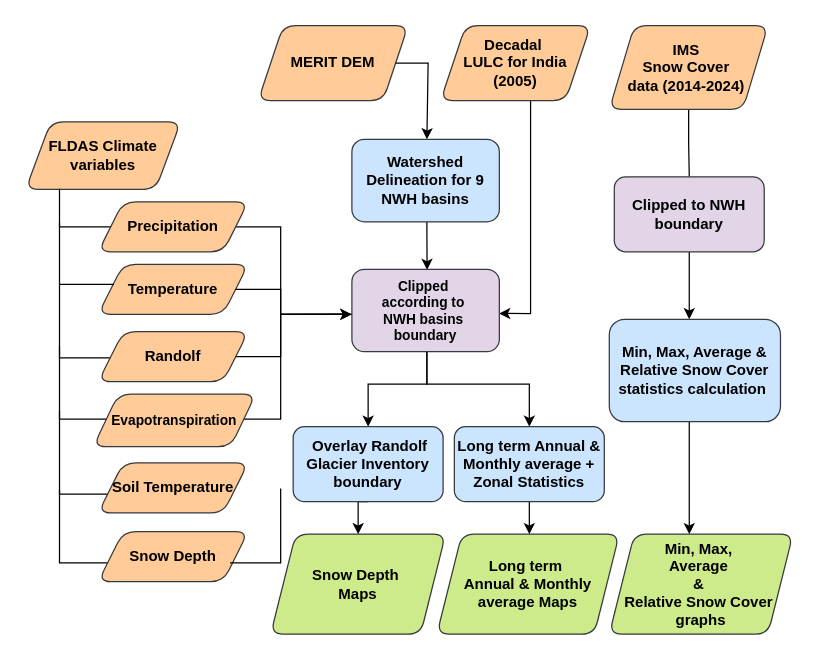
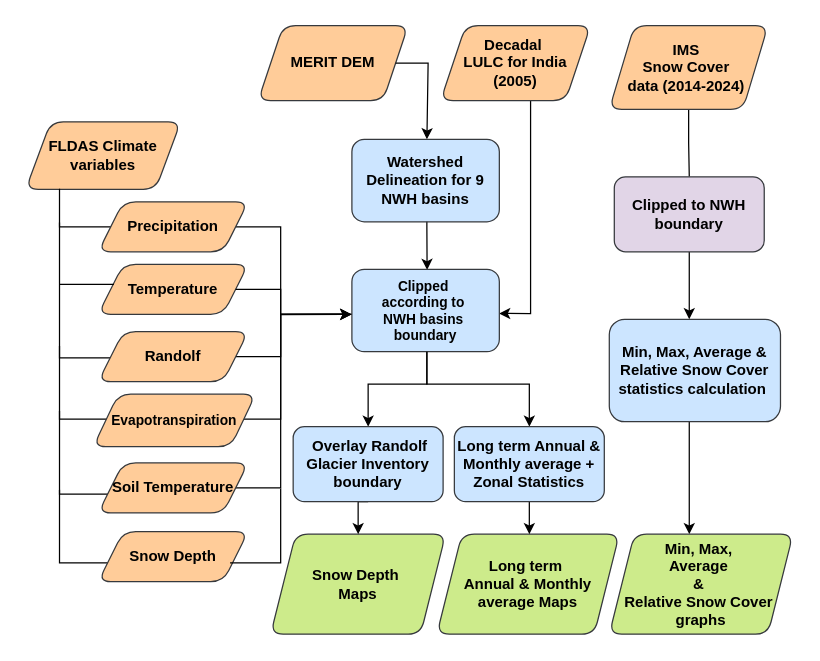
  <mxCell id="0" />
  <mxCell id="1" parent="0" />
  <mxCell id="2" value="FLDAS Climate variables" style="shape=parallelogram;perimeter=parallelogramPerimeter;whiteSpace=wrap;html=1;fixedSize=1;rounded=1;glass=0;strokeWidth=1;shadow=0;fillColor=#ffcc99;strokeColor=#36393d;fontStyle=1" parent="1" vertex="1"><mxGeometry x="20" y="97" width="124" height="54" as="geometry" /></mxCell>
  <mxCell id="3" value="" style="shape=partialRectangle;whiteSpace=wrap;html=1;bottom=0;right=0;fillColor=none;rotation=-90;fontStyle=1" parent="1" vertex="1"><mxGeometry x="62" y="136" width="30" height="60" as="geometry" /></mxCell>
  <mxCell id="4" style="edgeStyle=orthogonalEdgeStyle;rounded=0;orthogonalLoop=1;jettySize=auto;html=1;entryX=0;entryY=0.5;entryDx=0;entryDy=0;fontStyle=1" parent="1" source="5" edge="1"><mxGeometry relative="1" as="geometry"><mxPoint x="326" y="251" as="targetPoint" /><Array as="points"><mxPoint x="224" y="181" /><mxPoint x="224" y="251" /></Array></mxGeometry></mxCell>
  <mxCell id="5" value="Precipitation" style="shape=parallelogram;perimeter=parallelogramPerimeter;whiteSpace=wrap;html=1;fixedSize=1;rounded=1;glass=0;strokeWidth=1;shadow=0;fillColor=#ffcc99;strokeColor=#36393d;fontStyle=1" parent="1" vertex="1"><mxGeometry x="78" y="161" width="120" height="40" as="geometry" /></mxCell>
  <mxCell id="6" value="Temperature" style="shape=parallelogram;perimeter=parallelogramPerimeter;whiteSpace=wrap;html=1;fixedSize=1;rounded=1;glass=0;strokeWidth=1;shadow=0;fillColor=#ffcc99;strokeColor=#36393d;fontStyle=1" parent="1" vertex="1"><mxGeometry x="78" y="211" width="120" height="40" as="geometry" /></mxCell>
  <mxCell id="7" value="" style="shape=partialRectangle;whiteSpace=wrap;html=1;bottom=0;right=0;fillColor=none;rotation=-90;fontStyle=1" parent="1" vertex="1"><mxGeometry x="48" y="227" width="58" height="60" as="geometry" /></mxCell>
  <mxCell id="8" style="edgeStyle=orthogonalEdgeStyle;rounded=0;orthogonalLoop=1;jettySize=auto;html=1;fontStyle=1" parent="1" source="9" edge="1"><mxGeometry relative="1" as="geometry"><Array as="points"><mxPoint x="224" y="285" /><mxPoint x="224" y="251" /></Array><mxPoint x="326" y="251" as="targetPoint" /></mxGeometry></mxCell>
  <mxCell id="9" value="Randolf" style="shape=parallelogram;perimeter=parallelogramPerimeter;whiteSpace=wrap;html=1;fixedSize=1;rounded=1;glass=0;strokeWidth=1;shadow=0;fillColor=#ffcc99;strokeColor=#36393d;fontStyle=1" parent="1" vertex="1"><mxGeometry x="78" y="265" width="120" height="40" as="geometry" /></mxCell>
  <mxCell id="10" value="" style="shape=partialRectangle;whiteSpace=wrap;html=1;bottom=0;right=0;fillColor=none;rotation=-90;fontStyle=1" parent="1" vertex="1"><mxGeometry x="48" y="276" width="58" height="60" as="geometry" /></mxCell>
  <mxCell id="11" style="edgeStyle=orthogonalEdgeStyle;rounded=0;orthogonalLoop=1;jettySize=auto;html=1;fontStyle=1;entryX=-0.002;entryY=0.547;entryDx=0;entryDy=0;entryPerimeter=0;" parent="1" source="12" target="29" edge="1"><mxGeometry relative="1" as="geometry"><mxPoint x="368" y="251" as="targetPoint" /><Array as="points"><mxPoint x="224" y="335" /><mxPoint x="224" y="251" /></Array></mxGeometry></mxCell>
  <mxCell id="12" value="&lt;font style=&quot;font-size: 11px;&quot;&gt;Evapotranspiration&lt;/font&gt;" style="shape=parallelogram;perimeter=parallelogramPerimeter;whiteSpace=wrap;html=1;fixedSize=1;rounded=1;glass=0;strokeWidth=1;shadow=0;fillColor=#ffcc99;strokeColor=#36393d;fontStyle=1" parent="1" vertex="1"><mxGeometry x="74" y="315" width="130" height="42" as="geometry" /></mxCell>
  <mxCell id="13" value="" style="shape=partialRectangle;whiteSpace=wrap;html=1;bottom=0;right=0;fillColor=none;rotation=-90;fontStyle=1" parent="1" vertex="1"><mxGeometry x="44" y="332" width="66" height="60" as="geometry" /></mxCell>
+ <mxCell id="14" style="edgeStyle=orthogonalEdgeStyle;rounded=0;orthogonalLoop=1;jettySize=auto;html=1;fontStyle=1;entryX=-0.004;entryY=0.548;entryDx=0;entryDy=0;entryPerimeter=0;" parent="1" source="15" target="29" edge="1"><mxGeometry relative="1" as="geometry"><mxPoint x="304" y="267" as="targetPoint" /><Array as="points"><mxPoint x="224" y="390" /><mxPoint x="224" y="251" /></Array></mxGeometry></mxCell>
  <mxCell id="15" value="Soil Temperature" style="shape=parallelogram;perimeter=parallelogramPerimeter;whiteSpace=wrap;html=1;fixedSize=1;rounded=1;glass=0;strokeWidth=1;shadow=0;fillColor=#ffcc99;strokeColor=#36393d;fontStyle=1" parent="1" vertex="1"><mxGeometry x="78" y="370" width="120" height="40" as="geometry" /></mxCell>
  <mxCell id="16" value="" style="edgeStyle=orthogonalEdgeStyle;rounded=0;orthogonalLoop=1;jettySize=auto;html=1;entryX=0.51;entryY=0.008;entryDx=0;entryDy=0;entryPerimeter=0;fontStyle=1" parent="1" target="29" edge="1"><mxGeometry relative="1" as="geometry"><Array as="points"><mxPoint x="341" y="181" /><mxPoint x="341" y="181" /></Array><mxPoint x="341" y="161" as="sourcePoint" /><mxPoint x="341" y="221" as="targetPoint" /></mxGeometry></mxCell>
  <mxCell id="17" value="" style="edgeStyle=orthogonalEdgeStyle;rounded=0;orthogonalLoop=1;jettySize=auto;html=1;entryX=0.5;entryY=0;entryDx=0;entryDy=0;fontStyle=1" parent="1" target="21" edge="1"><mxGeometry relative="1" as="geometry"><Array as="points"><mxPoint x="341" y="307" /><mxPoint x="423" y="307" /></Array><mxPoint x="341" y="281" as="sourcePoint" /></mxGeometry></mxCell>
  <mxCell id="18" style="edgeStyle=orthogonalEdgeStyle;rounded=0;orthogonalLoop=1;jettySize=auto;html=1;exitX=1;exitY=0.5;exitDx=0;exitDy=0;fontStyle=1;entryX=-0.003;entryY=0.545;entryDx=0;entryDy=0;entryPerimeter=0;" parent="1" source="6" target="29" edge="1"><mxGeometry relative="1" as="geometry"><mxPoint x="314" y="251" as="targetPoint" /><mxPoint x="198" y="231" as="sourcePoint" /><Array as="points"><mxPoint x="224" y="231" /><mxPoint x="224" y="251" /></Array></mxGeometry></mxCell>
  <mxCell id="19" value="Long term&amp;nbsp;&lt;div&gt;Annual &amp;amp; Monthly average Maps&lt;/div&gt;" style="shape=parallelogram;perimeter=parallelogramPerimeter;whiteSpace=wrap;html=1;fixedSize=1;rounded=1;glass=0;strokeWidth=1;shadow=0;fillColor=#cdeb8b;strokeColor=#36393d;fontStyle=1" parent="1" vertex="1"><mxGeometry x="349" y="427" width="146" height="80" as="geometry" /></mxCell>
  <mxCell id="20" style="edgeStyle=orthogonalEdgeStyle;rounded=0;orthogonalLoop=1;jettySize=auto;html=1;" edge="1" parent="1" source="21"><mxGeometry relative="1" as="geometry"><mxPoint x="423" y="427" as="targetPoint" /><Array as="points"><mxPoint x="423" y="427" /></Array></mxGeometry></mxCell>
  <mxCell id="21" value="Long term Annual &amp;amp; Monthly average + Zonal Statistics" style="whiteSpace=wrap;html=1;rounded=1;glass=0;strokeWidth=1;shadow=0;fillColor=#cce5ff;strokeColor=#36393d;fontStyle=1" parent="1" vertex="1"><mxGeometry x="363" y="341" width="120" height="60" as="geometry" /></mxCell>
  <mxCell id="22" value="" style="shape=partialRectangle;whiteSpace=wrap;html=1;bottom=0;right=0;fillColor=none;rotation=-90;fontStyle=1" parent="1" vertex="1"><mxGeometry x="48" y="391" width="58" height="60" as="geometry" /></mxCell>
  <mxCell id="23" value="Snow Depth" style="shape=parallelogram;perimeter=parallelogramPerimeter;whiteSpace=wrap;html=1;fixedSize=1;rounded=1;glass=0;strokeWidth=1;shadow=0;fillColor=#ffcc99;strokeColor=#36393d;fontStyle=1" parent="1" vertex="1"><mxGeometry x="78" y="425" width="120" height="40" as="geometry" /></mxCell>
  <mxCell id="24" style="edgeStyle=orthogonalEdgeStyle;rounded=0;orthogonalLoop=1;jettySize=auto;html=1;entryX=0.998;entryY=0.536;entryDx=0;entryDy=0;entryPerimeter=0;fontStyle=1;exitX=0.425;exitY=0.979;exitDx=0;exitDy=0;exitPerimeter=0;" parent="1" target="29" edge="1" source="33"><mxGeometry relative="1" as="geometry"><Array as="points"><mxPoint x="424" y="79" /><mxPoint x="424" y="250" /></Array><mxPoint x="479" y="81" as="sourcePoint" /><mxPoint x="391" y="251" as="targetPoint" /></mxGeometry></mxCell>
  <mxCell id="25" value="Snow Depth&amp;nbsp;&lt;div&gt;Maps&lt;/div&gt;" style="shape=parallelogram;perimeter=parallelogramPerimeter;whiteSpace=wrap;html=1;fixedSize=1;rounded=1;glass=0;strokeWidth=1;shadow=0;fillColor=#cdeb8b;strokeColor=#36393d;fontStyle=1" parent="1" vertex="1"><mxGeometry x="216" y="427" width="140" height="80" as="geometry" /></mxCell>
  <mxCell id="26" value="&lt;div&gt;MERIT DEM&lt;/div&gt;" style="shape=parallelogram;perimeter=parallelogramPerimeter;whiteSpace=wrap;html=1;fixedSize=1;rounded=1;glass=0;strokeWidth=1;shadow=0;fillColor=#ffcc99;strokeColor=#36393d;fontStyle=1" parent="1" vertex="1"><mxGeometry x="206" y="20.02" width="120" height="60" as="geometry" /></mxCell>
  <mxCell id="27" style="edgeStyle=orthogonalEdgeStyle;rounded=0;orthogonalLoop=1;jettySize=auto;html=1;entryX=0.592;entryY=-0.067;entryDx=0;entryDy=0;entryPerimeter=0;fontStyle=1" parent="1" source="26" edge="1"><mxGeometry relative="1" as="geometry"><mxPoint x="341.04" y="111" as="targetPoint" /><Array as="points"><mxPoint x="342" y="50" /><mxPoint x="342" y="111" /></Array></mxGeometry></mxCell>
  <mxCell id="28" value="Watershed Delineation for 9 NWH basins" style="rounded=1;whiteSpace=wrap;html=1;fontSize=12;glass=0;strokeWidth=1;shadow=0;fillColor=#cce5ff;strokeColor=#36393d;fontStyle=1" parent="1" vertex="1"><mxGeometry x="281" y="111" width="118" height="66" as="geometry" /></mxCell>
- <mxCell id="29" value="&lt;font style=&quot;font-size: 11px;&quot;&gt;Clipped&amp;nbsp;&lt;/font&gt;&lt;div style=&quot;font-size: 11px;&quot;&gt;according to&amp;nbsp;&lt;/div&gt;&lt;div style=&quot;font-size: 11px;&quot;&gt;NWH basins&amp;nbsp;&lt;/div&gt;&lt;div style=&quot;font-size: 11px;&quot;&gt;boundary&lt;/div&gt;" style="rounded=1;whiteSpace=wrap;html=1;fontSize=12;glass=0;strokeWidth=1;shadow=0;fillColor=#e1d5e7;strokeColor=#36393d;fontStyle=1;" parent="1" vertex="1"><mxGeometry x="281" y="215" width="118" height="66" as="geometry" /></mxCell>
+ <mxCell id="29" value="&lt;font style=&quot;font-size: 11px;&quot;&gt;Clipped&amp;nbsp;&lt;/font&gt;&lt;div style=&quot;font-size: 11px;&quot;&gt;according to&amp;nbsp;&lt;/div&gt;&lt;div style=&quot;font-size: 11px;&quot;&gt;NWH basins&amp;nbsp;&lt;/div&gt;&lt;div style=&quot;font-size: 11px;&quot;&gt;boundary&lt;/div&gt;" style="rounded=1;whiteSpace=wrap;html=1;fontSize=12;glass=0;strokeWidth=1;shadow=0;fillColor=#cce5ff;strokeColor=#36393d;fontStyle=1" parent="1" vertex="1"><mxGeometry x="281" y="215" width="118" height="66" as="geometry" /></mxCell>
  <mxCell id="30" value="" style="edgeStyle=orthogonalEdgeStyle;rounded=0;orthogonalLoop=1;jettySize=auto;html=1;entryX=0.5;entryY=0;entryDx=0;entryDy=0;exitX=0.5;exitY=1;exitDx=0;exitDy=0;fontStyle=1" parent="1" target="32" edge="1"><mxGeometry relative="1" as="geometry"><mxPoint x="341" y="281" as="sourcePoint" /><mxPoint x="295" y="322" as="targetPoint" /><Array as="points"><mxPoint x="341" y="307" /></Array></mxGeometry></mxCell>
  <mxCell id="31" style="edgeStyle=orthogonalEdgeStyle;rounded=0;orthogonalLoop=1;jettySize=auto;html=1;exitX=0.5;exitY=1;exitDx=0;exitDy=0;entryX=0.5;entryY=0;entryDx=0;entryDy=0;fontStyle=1" parent="1" source="32" target="25" edge="1"><mxGeometry relative="1" as="geometry" /></mxCell>
  <mxCell id="32" value="&amp;nbsp;Overlay Randolf Glacier Inventory boundary" style="whiteSpace=wrap;html=1;rounded=1;glass=0;strokeWidth=1;shadow=0;fillColor=#cce5ff;strokeColor=#36393d;fontStyle=1" parent="1" vertex="1"><mxGeometry x="234" y="341" width="120" height="60" as="geometry" /></mxCell>
  <mxCell id="33" value="&lt;div&gt;Decadal&amp;nbsp;&lt;/div&gt;&lt;div&gt;LULC for India (2005)&lt;/div&gt;" style="shape=parallelogram;perimeter=parallelogramPerimeter;whiteSpace=wrap;html=1;fixedSize=1;rounded=1;glass=0;strokeWidth=1;shadow=0;fillColor=#ffcc99;strokeColor=#36393d;fontStyle=1" parent="1" vertex="1"><mxGeometry x="352" y="20.02" width="120" height="60" as="geometry" /></mxCell>
  <mxCell id="34" value="" style="shape=partialRectangle;whiteSpace=wrap;html=1;bottom=0;right=0;fillColor=none;rotation=-90;fontStyle=1" parent="1" vertex="1"><mxGeometry x="44" y="181" width="49" height="43" as="geometry" /></mxCell>
  <mxCell id="35" value="" style="shape=partialRectangle;whiteSpace=wrap;html=1;bottom=0;right=0;fillColor=none;rotation=-180;fontStyle=1" parent="1" vertex="1"><mxGeometry x="184" y="391" width="40" height="59" as="geometry" /></mxCell>
  <mxCell id="36" style="edgeStyle=orthogonalEdgeStyle;rounded=0;orthogonalLoop=1;jettySize=auto;html=1;exitX=0.5;exitY=0;exitDx=0;exitDy=0;entryX=0.485;entryY=0;entryDx=0;entryDy=0;entryPerimeter=0;" parent="1" source="35" target="35" edge="1"><mxGeometry relative="1" as="geometry" /></mxCell>
  <mxCell id="37" value="" style="edgeStyle=orthogonalEdgeStyle;rounded=0;orthogonalLoop=1;jettySize=auto;html=1;endArrow=none;" edge="1" parent="1" source="38" target="40"><mxGeometry relative="1" as="geometry" /></mxCell>
  <mxCell id="38" value="&lt;div&gt;IMS&amp;nbsp;&lt;/div&gt;&lt;div&gt;Snow Cover&amp;nbsp;&lt;/div&gt;&lt;div&gt;data (2014-2024)&amp;nbsp;&lt;/div&gt;" style="shape=parallelogram;perimeter=parallelogramPerimeter;whiteSpace=wrap;html=1;fixedSize=1;rounded=1;glass=0;strokeWidth=1;shadow=0;fillColor=#ffcc99;strokeColor=#36393d;fontStyle=1" vertex="1" parent="1"><mxGeometry x="487" y="20.02" width="127" height="66.98" as="geometry" /></mxCell>
  <mxCell id="39" value="" style="edgeStyle=orthogonalEdgeStyle;rounded=0;orthogonalLoop=1;jettySize=auto;html=1;" edge="1" parent="1" source="40" target="42"><mxGeometry relative="1" as="geometry"><Array as="points"><mxPoint x="551" y="237" /><mxPoint x="551" y="237" /></Array></mxGeometry></mxCell>
  <mxCell id="40" value="Clipped to NWH boundary" style="whiteSpace=wrap;html=1;fillColor=#e1d5e7;strokeColor=#36393d;rounded=1;glass=0;strokeWidth=1;shadow=0;fontStyle=1;" vertex="1" parent="1"><mxGeometry x="491" y="141" width="120" height="60" as="geometry" /></mxCell>
  <mxCell id="41" value="" style="edgeStyle=orthogonalEdgeStyle;rounded=0;orthogonalLoop=1;jettySize=auto;html=1;" edge="1" parent="1" source="42" target="43"><mxGeometry relative="1" as="geometry"><Array as="points"><mxPoint x="551" y="397" /><mxPoint x="551" y="397" /></Array></mxGeometry></mxCell>
  <mxCell id="42" value="Min, Max, Average &amp;amp; Relative Snow Cover statistics calculation&amp;nbsp;" style="whiteSpace=wrap;html=1;fillColor=#cce5ff;strokeColor=#36393d;rounded=1;glass=0;strokeWidth=1;shadow=0;fontStyle=1;" vertex="1" parent="1"><mxGeometry x="487" y="255" width="137" height="82" as="geometry" /></mxCell>
  <mxCell id="43" value="Min, Max,&amp;nbsp;&lt;div&gt;Average&amp;nbsp;&lt;div&gt;&amp;amp;&amp;nbsp;&lt;/div&gt;&lt;div&gt;Relative&amp;nbsp;&lt;span style=&quot;background-color: initial;&quot;&gt;Snow Cover&amp;nbsp;&lt;/span&gt;&lt;/div&gt;&lt;div&gt;graphs&lt;/div&gt;&lt;/div&gt;" style="shape=parallelogram;perimeter=parallelogramPerimeter;whiteSpace=wrap;html=1;fixedSize=1;fillColor=#cdeb8b;strokeColor=#36393d;rounded=1;glass=0;strokeWidth=1;shadow=0;fontStyle=1;" vertex="1" parent="1"><mxGeometry x="487" y="427" width="147" height="80" as="geometry" /></mxCell>
